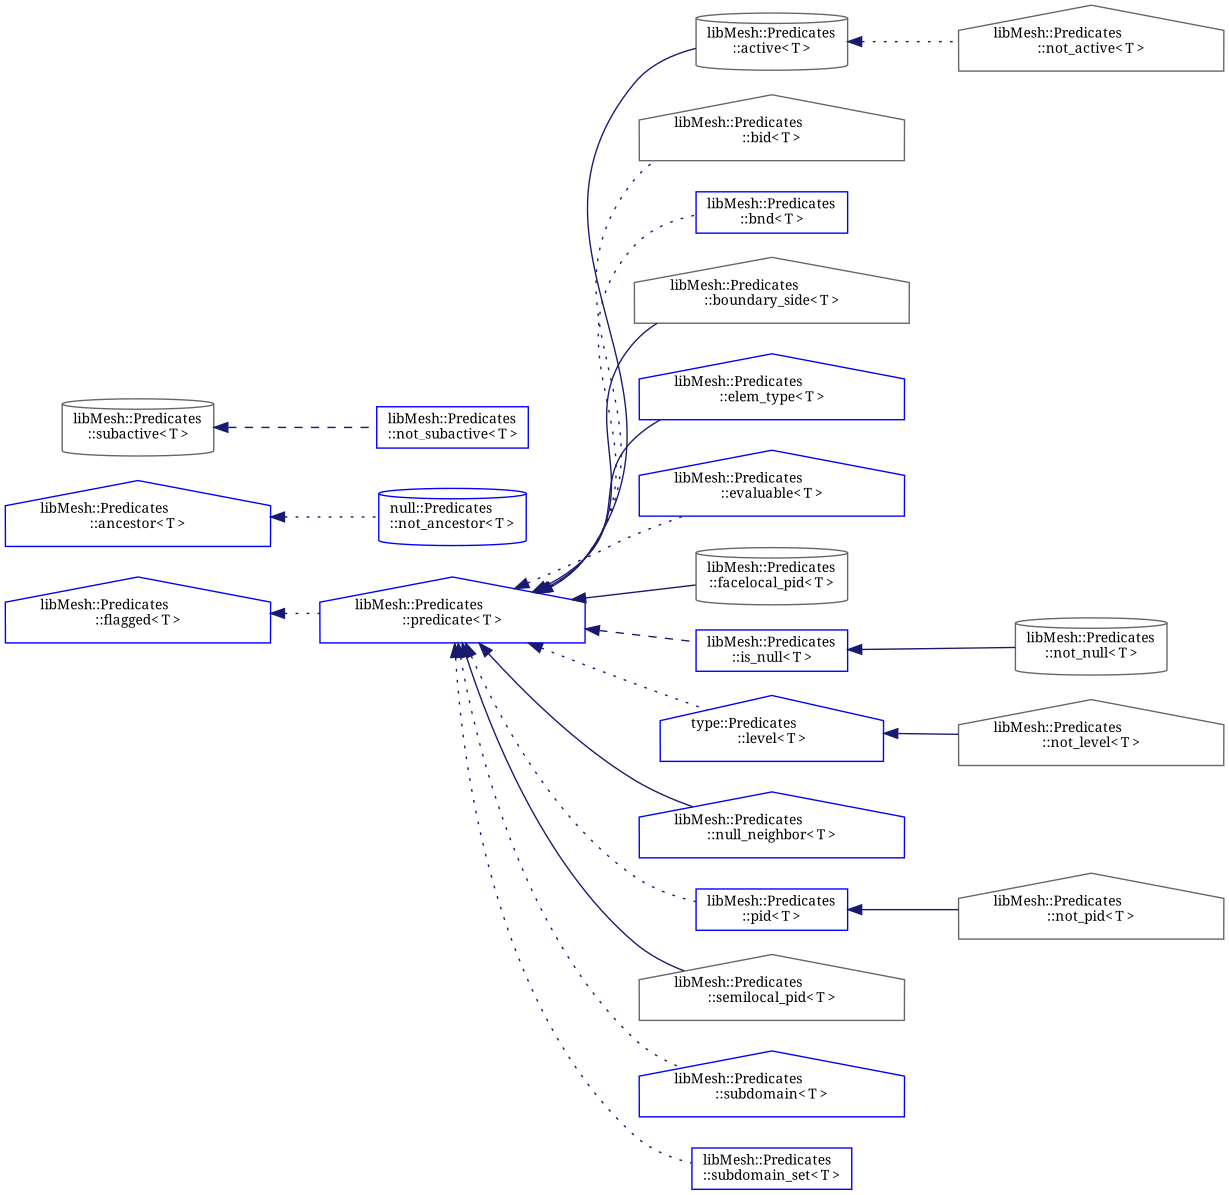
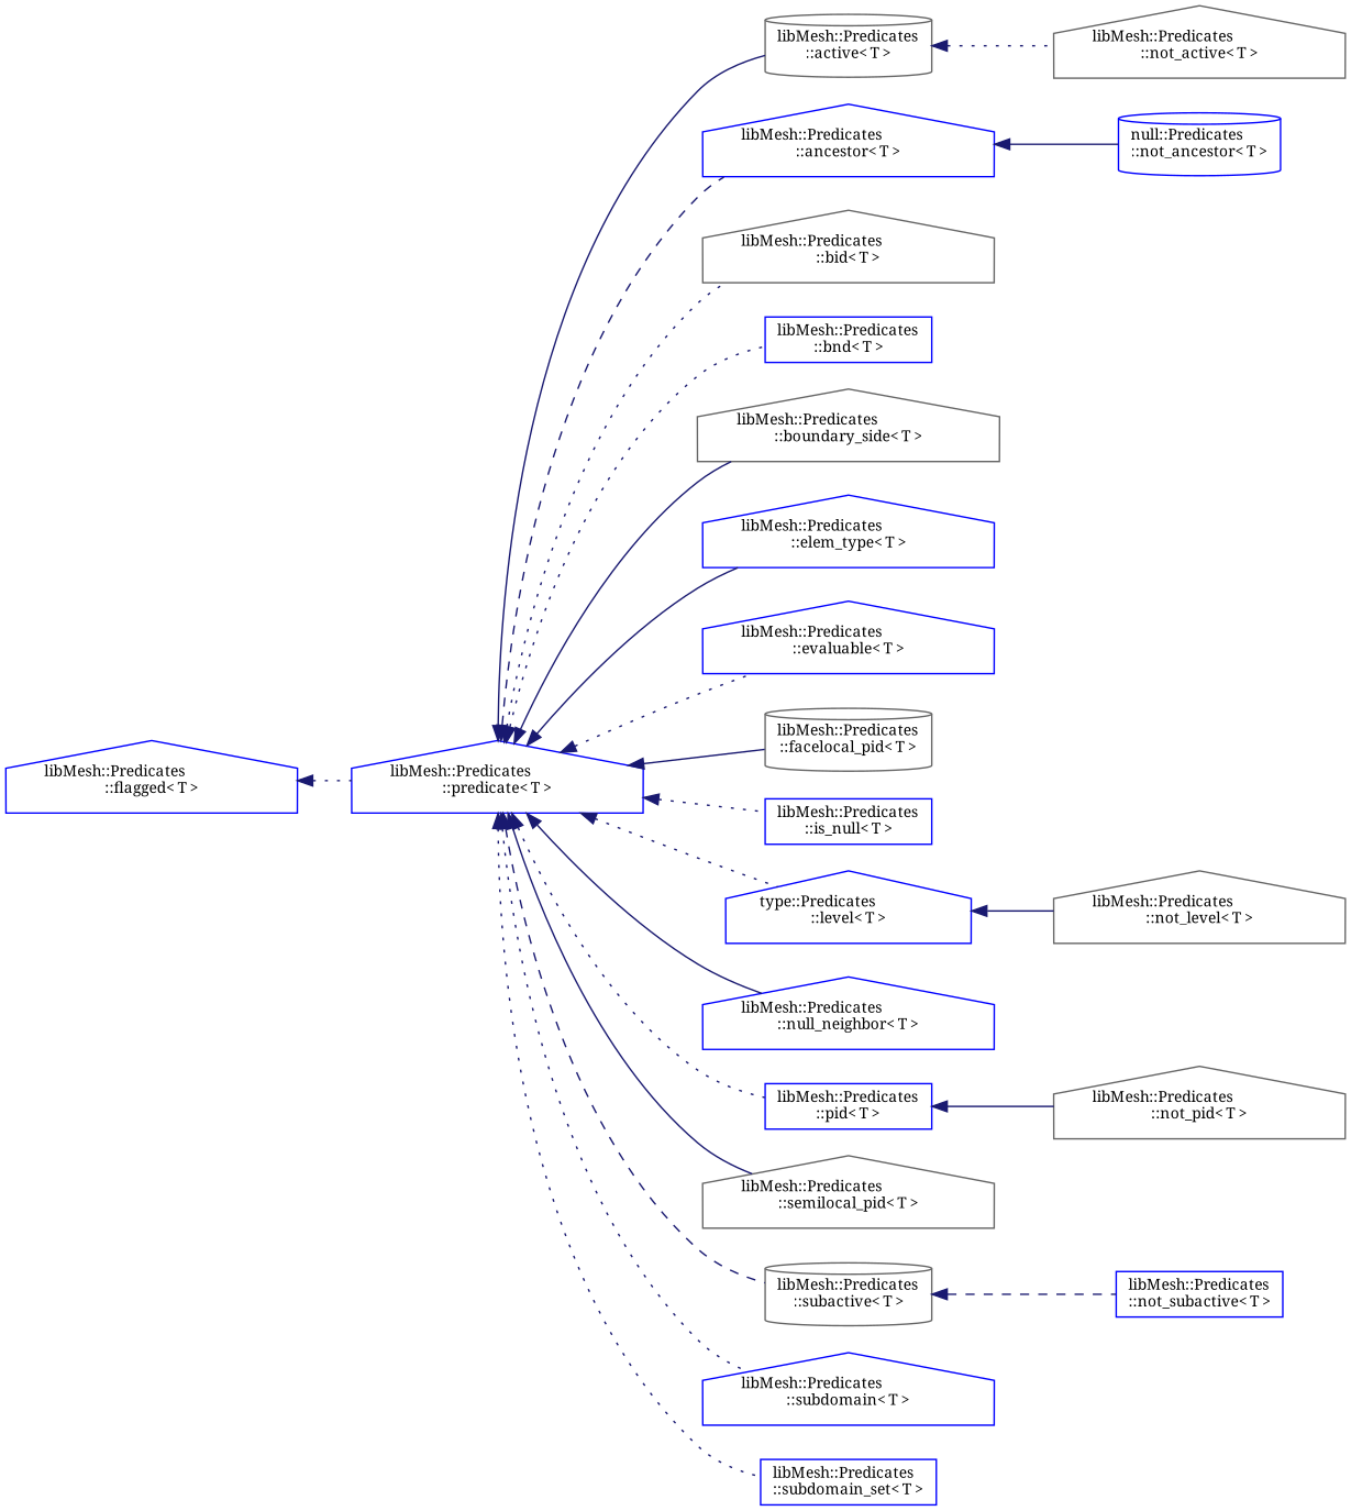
  digraph {
    fontname="Noto Serif"
    rankdir=LR
    node [color=blue fillcolor=white fontname="Noto Serif" fontsize=10 shape=house style=filled]
    edge [color=midnightblue dir=back fontname="Noto Serif" fontsize=10 labelfontname=Helvetica labelfontsize=10 style=solid]
    n1 [height=0.2 label="libMesh::Predicates\l::predicate\< T \>" width=0.4]
    n2 [color=gray40 height=0.2 label="libMesh::Predicates\l::active\< T \>" shape=cylinder width=0.4]
    n3 [height=0.2 label="libMesh::Predicates\l::ancestor\< T \>" width=0.4]
    n4 [color=gray40 height=0.2 label="libMesh::Predicates\l::bid\< T \>" width=0.4]
    n5 [height=0.2 label="libMesh::Predicates\l::bnd\< T \>" shape=box width=0.4]
    n6 [color=gray40 height=0.2 label="libMesh::Predicates\l::boundary_side\< T \>" width=0.4]
    n7 [height=0.2 label="libMesh::Predicates\l::elem_type\< T \>" width=0.4]
    n8 [height=0.2 label="libMesh::Predicates\l::evaluable\< T \>" width=0.4]
    n9 [color=gray40 height=0.2 label="libMesh::Predicates\l::facelocal_pid\< T \>" shape=cylinder width=0.4]
    n10 [height=0.2 label="libMesh::Predicates\l::is_null\< T \>" shape=box width=0.4]
    n11 [height=0.2 label="type::Predicates\l::level\< T \>" width=0.4]
    n12 [height=0.2 label="libMesh::Predicates\l::null_neighbor\< T \>" width=0.4]
    n13 [height=0.2 label="libMesh::Predicates\l::pid\< T \>" shape=box width=0.4]
    n14 [color=gray40 height=0.2 label="libMesh::Predicates\l::semilocal_pid\< T \>" width=0.4]
    n15 [color=gray40 height=0.2 label="libMesh::Predicates\l::subactive\< T \>" shape=cylinder width=0.4]
    n16 [height=0.2 label="libMesh::Predicates\l::subdomain\< T \>" width=0.4]
    n17 [height=0.2 label="libMesh::Predicates\l::subdomain_set\< T \>" shape=box width=0.4]
    n18 [color=gray40 height=0.2 label="libMesh::Predicates\l::not_active\< T \>" width=0.4]
    n19 [height=0.2 label="null::Predicates\l::not_ancestor\< T \>" shape=cylinder width=0.4]
    n20 [height=0.2 label="libMesh::Predicates\l::flagged\< T \>" width=0.4]
-   n21 [color=gray40 height=0.2 label="libMesh::Predicates\l::not_null\< T \>" shape=cylinder width=0.4]
    n22 [color=gray40 height=0.2 label="libMesh::Predicates\l::not_level\< T \>" width=0.4]
    n23 [color=gray40 height=0.2 label="libMesh::Predicates\l::not_pid\< T \>" width=0.4]
    n24 [height=0.2 label="libMesh::Predicates\l::not_subactive\< T \>" shape=box width=0.4]
    n1 -> n2
+   n1 -> n3 [style=dashed]
    n1 -> n4 [style=dotted]
    n1 -> n5 [style=dotted]
    n1 -> n6
    n1 -> n7
    n1 -> n8 [style=dotted]
    n1 -> n9
-   n1 -> n10 [style=dashed]
+   n1 -> n10 [style=dotted]
    n1 -> n11 [style=dotted]
    n1 -> n12
    n1 -> n13 [style=dotted]
    n1 -> n14
+   n1 -> n15 [style=dashed]
    n1 -> n16 [style=dotted]
    n1 -> n17 [style=dotted]
    n2 -> n18 [style=dotted]
-   n3 -> n19 [style=dotted]
-   n10 -> n21
+   n3 -> n19
    n11 -> n22
    n13 -> n23
    n15 -> n24 [style=dashed]
    n20 -> n1 [style=dotted]
  }
